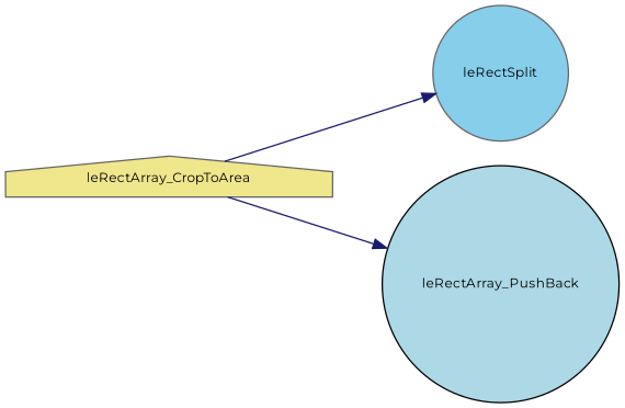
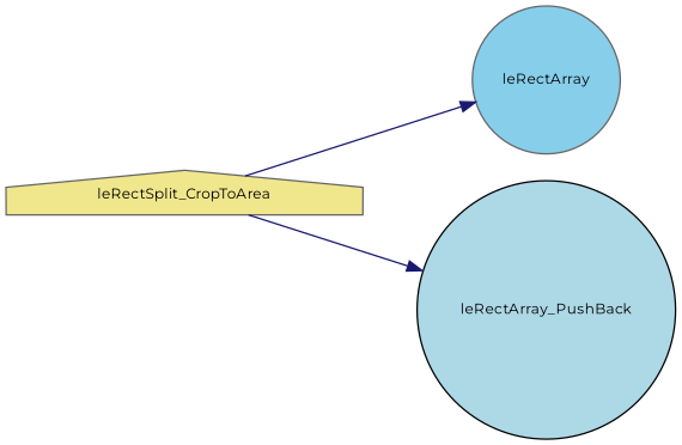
  digraph {
    fontname=Montserrat
    rankdir=LR
    node [color=gray40 fontname=Montserrat fontsize=10 shape=circle style=filled]
    edge [color=midnightblue fontname=Montserrat fontsize=10 labelfontname=Helvetica labelfontsize=10 style=solid]
-   n1 [fillcolor=khaki fontcolor=black height=0.2 label=leRectArray_CropToArea shape=house width=0.4]
-   n2 [fillcolor=skyblue height=0.2 label=leRectSplit width=0.4]
+   n1 [fillcolor=khaki fontcolor=black height=0.2 label=leRectSplit_CropToArea shape=house width=0.4]
+   n2 [fillcolor=skyblue height=0.2 label=leRectArray width=0.4]
    n3 [color=black fillcolor=lightblue height=0.2 label=leRectArray_PushBack width=0.4]
    n1 -> n2
    n1 -> n3
  }
